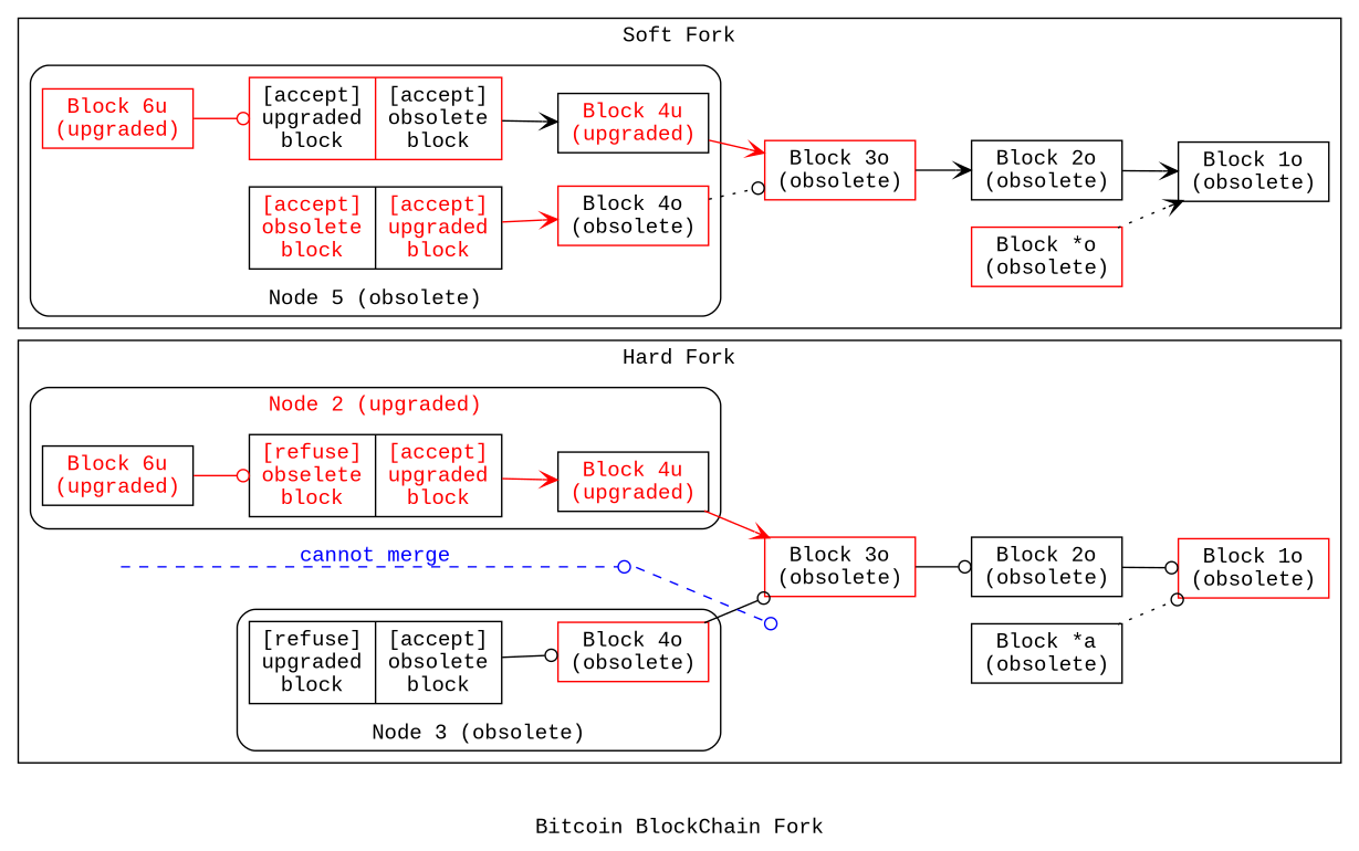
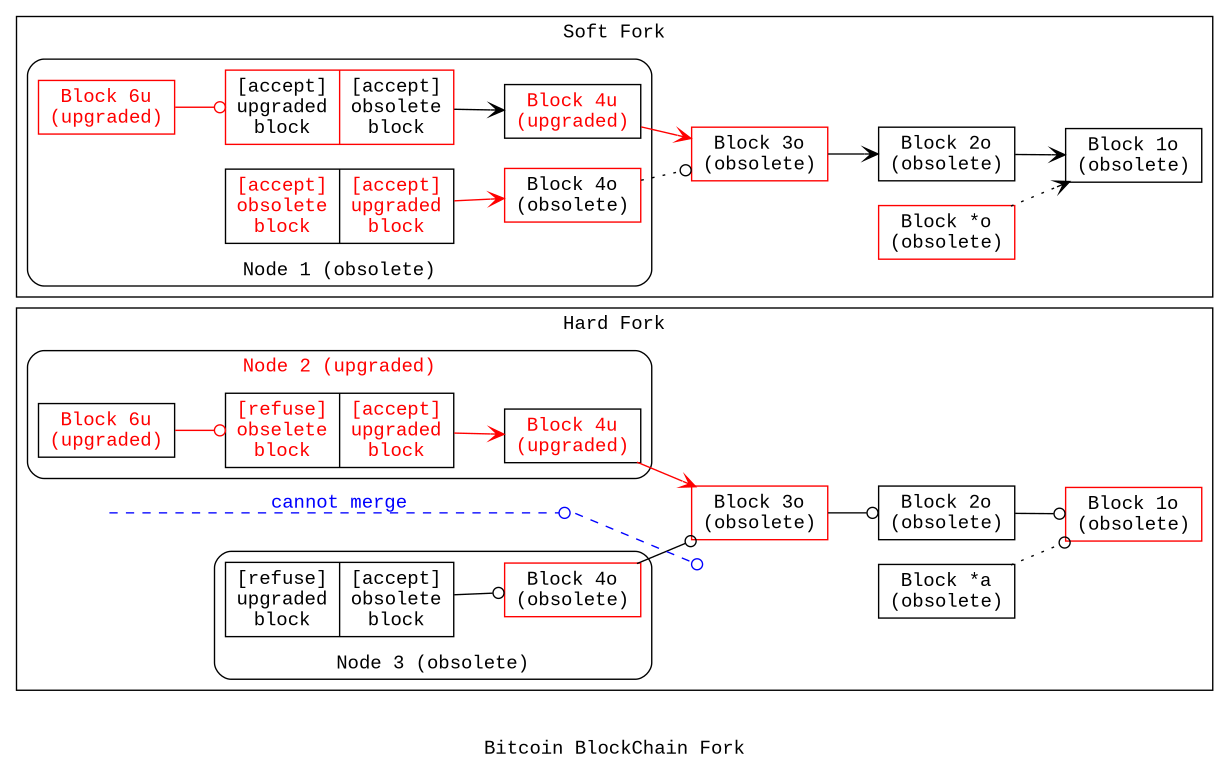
  digraph {
    clusterrank=global
    compound=true
    label="Bitcoin BlockChain Fork"
    newrank=true
    rankdir=LR
    splines=line
    fontname="Liberation Mono"
    node [color=black shape=record fontname="Liberation Mono"]
    edge [arrowhead=odot fontname="Liberation Mono"]
    n1 [fontcolor=red label="Block 6u\n(upgraded)"]
    n2 [fontcolor=red label="{[refuse]\nobselete\nblock|[accept]\nupgraded\nblock}"]
    n3 [fontcolor=red label="Block 4u\n(upgraded)"]
    n4 [label="{[refuse]\nupgraded\nblock|[accept]\nobsolete\nblock}"]
    n5 [label="Block 4o\n(obsolete)" color=red]
    n6 [label="Block 3o\n(obsolete)" color=red]
    block2_4 [style=invis color=""]
    n8 [label="Block 2o\n(obsolete)"]
    n9 [label="Block 1o\n(obsolete)" color=red]
    n10 [label="Block *a\n(obsolete)"]
    block2_5 [style=invis color=""]
    block2_1 [shape=point style=invis color=""]
    block2_2 [shape=point style=invis color=""]
    block2_3 [style=invis color=""]
    n15 [color=red fontcolor=red label="Block 6u\n(upgraded)"]
    n16 [label="{[accept]\nupgraded\nblock|[accept]\nobsolete\nblock}" color=red]
    n17 [fontcolor=red label="Block 4u\n(upgraded)"]
    n18 [fontcolor=red label="{[accept]\nobsolete\nblock|[accept]\nupgraded\nblock}"]
    n19 [label="Block 4o\n(obsolete)" color=red]
    n20 [label="Block 3o\n(obsolete)" color=red]
    n21 [label="Block 2o\n(obsolete)"]
    n22 [label="Block 1o\n(obsolete)"]
    n23 [label="Block *o\n(obsolete)" color=red]
    block1_1 [style=invis color=""]
    subgraph cluster_1 {
      label="Hard Fork"
      n6
      block2_4
      n8
      n9
      n10
      block2_5
      block2_1
      block2_2
      block2_3
      subgraph cluster_2 {
        fontcolor=red
        label="Node 2 (upgraded)"
        style=rounded
        n1
        n2
        n3
      }
      subgraph cluster_3 {
        label="Node 3 (obsolete)"
        labelloc=b
        style=rounded
        n4
        n5
      }
    }
    subgraph cluster_4 {
      label="Soft Fork"
      n20
      n21
      n22
      n23
      block1_1
      subgraph cluster_5 {
-       label="Node 5 (obsolete)"
+       label="Node 1 (obsolete)"
        labelloc=b
        style=rounded
        n15
        n16
        n17
        n18
        n19
      }
    }
    n1 -> n2 [color=red]
    n2 -> n3 [color=red arrowhead=vee]
    n3 -> n6 [color=red arrowhead=vee]
    n4 -> n5
    n5 -> n6
    n5 -> block2_4 [style=invis arrowhead=""]
    n6 -> n8
    block2_4 -> n10 [style=invis arrowhead=""]
    n8 -> n9
    n10 -> n9 [style=dotted]
    n10 -> block2_5 [style=invis arrowhead=""]
    block2_1 -> block2_2 [color=blue fontcolor=blue label="cannot merge" minlen=2 style=dashed]
    block2_2 -> n6 [style=invis arrowhead=""]
    block2_2 -> block2_4 [color=blue style=dashed]
    block2_3 -> n4 [style=invis arrowhead=""]
    n15 -> n16 [color=red]
    n16 -> n17 [arrowhead=vee]
    n17 -> n20 [color=red arrowhead=vee]
    n18 -> n19 [color=red arrowhead=vee]
    n19 -> n20 [style=dotted]
    n20 -> n21 [arrowhead=vee]
    n21 -> n22 [arrowhead=vee]
    n23 -> n22 [style=dotted arrowhead=vee]
    n23 -> block1_1 [style=invis arrowhead=""]
  }
